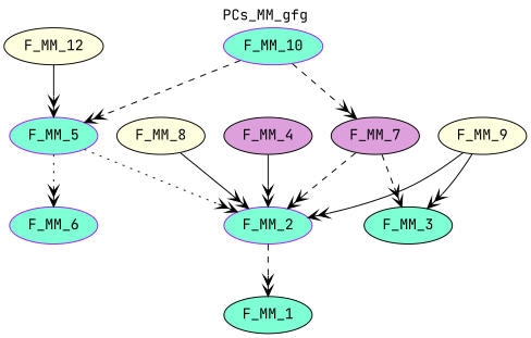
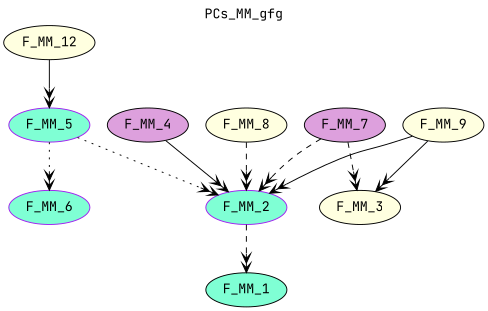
  digraph {
    fontname="JetBrains Mono"
    label=PCs_MM_gfg
    labelfontsize=12
    labelloc=tl
    node [color=black fillcolor=aquamarine fontname="JetBrains Mono" shape=oval style=filled]
    edge [arrowhead=veevee fontname="JetBrains Mono" style=dashed]
    n1 [label=F_MM_1]
    n2 [color=purple label=F_MM_2]
-   n3 [label=F_MM_3]
+   n3 [fillcolor=lightyellow label=F_MM_3]
    n4 [fillcolor=plum label=F_MM_4]
    n5 [color=purple label=F_MM_5]
    n6 [color=purple label=F_MM_6]
    n7 [fillcolor=plum label=F_MM_7]
    n8 [fillcolor=lightyellow label=F_MM_8]
    n9 [fillcolor=lightyellow label=F_MM_9]
-   n10 [color=purple label=F_MM_10]
    n11 [fillcolor=lightyellow label=F_MM_12]
    n2 -> n1 [label=" "]
    n4 -> n2 [label=" " style=solid]
    n5 -> n2 [label=" " style=dotted]
    n5 -> n6 [label=" " style=dotted]
    n7 -> n2 [label=" "]
    n7 -> n3 [label=" "]
-   n8 -> n2 [label=" " style=solid]
+   n8 -> n2 [label=" "]
    n9 -> n2 [label=" " style=solid]
    n9 -> n3 [label=" " style=solid]
-   n10 -> n5 [label=" "]
-   n10 -> n7 [label=" "]
    n11 -> n5 [label=" " style=solid]
  }
